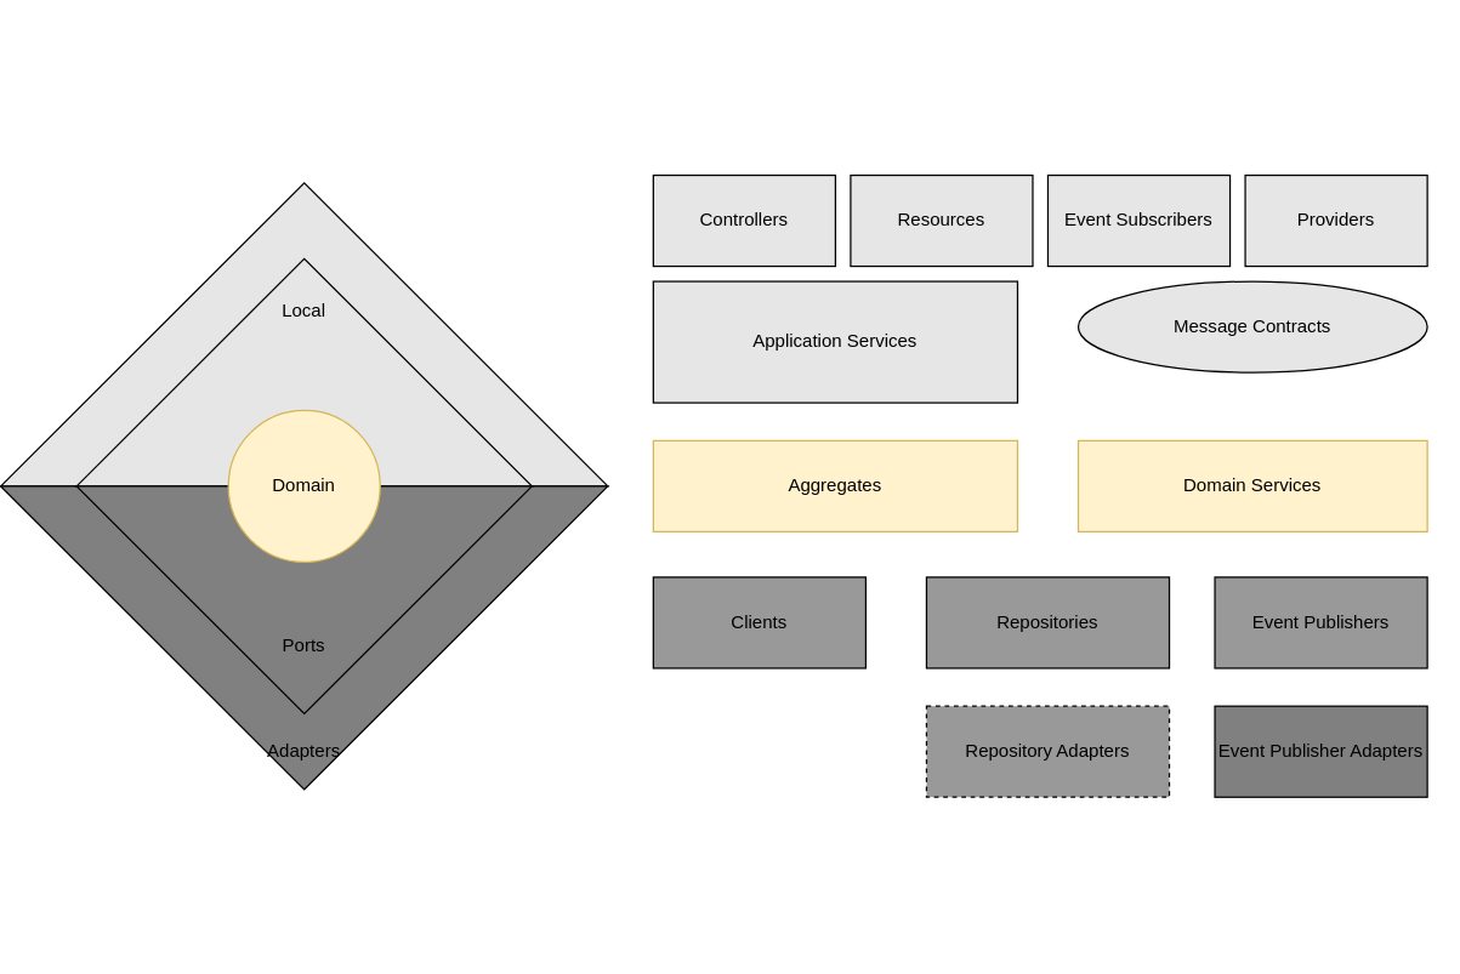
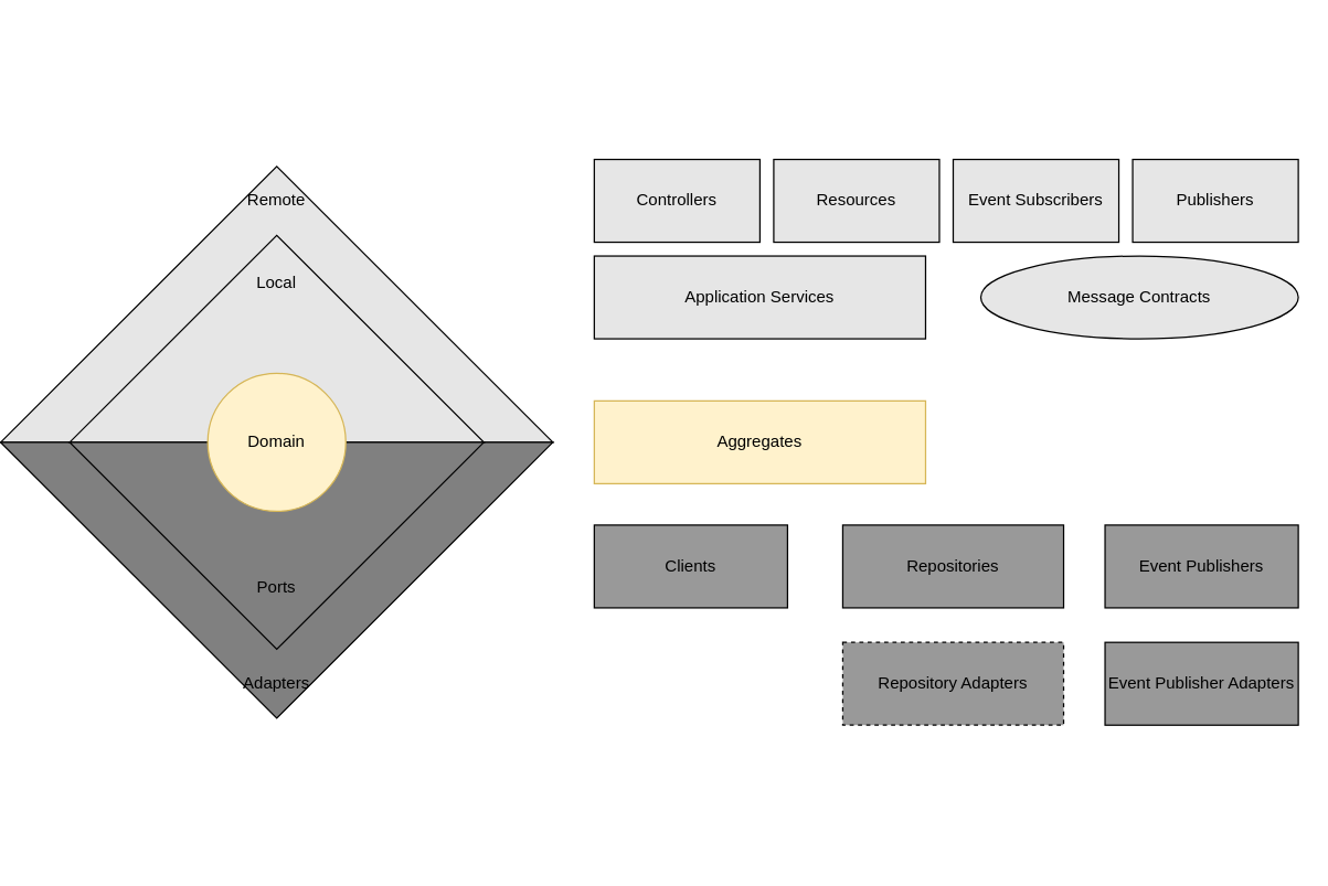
  <mxCell id="0" />
  <mxCell id="1" parent="0" />
  <mxCell id="2" value="" style="triangle;whiteSpace=wrap;html=1;sketch=0;rotation=-90;fillColor=#E6E6E6;" vertex="1" parent="1"><mxGeometry x="20" y="20" width="200" height="400" as="geometry" /></mxCell>
  <mxCell id="3" value="" style="triangle;whiteSpace=wrap;html=1;sketch=0;rotation=90;fillColor=#808080;" vertex="1" parent="1"><mxGeometry x="20" y="220" width="200" height="400" as="geometry" /></mxCell>
  <mxCell id="4" value="" style="triangle;whiteSpace=wrap;html=1;sketch=0;rotation=-90;fillColor=#E6E6E6;" vertex="1" parent="1"><mxGeometry x="45" y="95" width="150" height="300" as="geometry" /></mxCell>
  <mxCell id="5" value="" style="triangle;whiteSpace=wrap;html=1;sketch=0;rotation=90;fillColor=#808080;" vertex="1" parent="1"><mxGeometry x="45" y="245" width="150" height="300" as="geometry" /></mxCell>
  <mxCell id="6" value="" style="ellipse;whiteSpace=wrap;html=1;aspect=fixed;sketch=0;fillColor=#fff2cc;strokeColor=#d6b656;" vertex="1" parent="1"><mxGeometry x="70" y="270" width="100" height="100" as="geometry" /></mxCell>
+ <mxCell id="7" value="Remote" style="text;html=1;strokeColor=none;fillColor=none;align=center;verticalAlign=middle;whiteSpace=wrap;rounded=0;sketch=0;" vertex="1" parent="1"><mxGeometry x="90" y="130" width="60" height="30" as="geometry" /></mxCell>
  <mxCell id="8" value="Local" style="text;html=1;strokeColor=none;fillColor=none;align=center;verticalAlign=middle;whiteSpace=wrap;rounded=0;sketch=0;" vertex="1" parent="1"><mxGeometry x="90" y="190" width="60" height="30" as="geometry" /></mxCell>
  <mxCell id="9" value="Domain" style="text;html=1;strokeColor=none;fillColor=none;align=center;verticalAlign=middle;whiteSpace=wrap;rounded=0;sketch=0;" vertex="1" parent="1"><mxGeometry x="90" y="305" width="60" height="30" as="geometry" /></mxCell>
  <mxCell id="10" value="Ports" style="text;html=1;strokeColor=none;fillColor=none;align=center;verticalAlign=middle;whiteSpace=wrap;rounded=0;sketch=0;" vertex="1" parent="1"><mxGeometry x="90" y="410" width="60" height="30" as="geometry" /></mxCell>
  <mxCell id="11" value="Adapters" style="text;html=1;strokeColor=none;fillColor=none;align=center;verticalAlign=middle;whiteSpace=wrap;rounded=0;sketch=0;" vertex="1" parent="1"><mxGeometry x="90" y="480" width="60" height="30" as="geometry" /></mxCell>
  <mxCell id="12" value="Aggregates" style="rounded=0;whiteSpace=wrap;html=1;sketch=0;fillColor=#fff2cc;strokeColor=#d6b656;" vertex="1" parent="1"><mxGeometry x="350" y="290" width="240" height="60" as="geometry" /></mxCell>
- <mxCell id="13" value="Domain Services" style="rounded=0;whiteSpace=wrap;html=1;sketch=0;fillColor=#fff2cc;strokeColor=#d6b656;" vertex="1" parent="1"><mxGeometry x="630" y="290" width="230" height="60" as="geometry" /></mxCell>
  <mxCell id="14" value="Controllers" style="rounded=0;whiteSpace=wrap;html=1;sketch=0;fillColor=#E6E6E6;" vertex="1" parent="1"><mxGeometry x="350" y="115" width="120" height="60" as="geometry" /></mxCell>
  <mxCell id="15" value="Resources" style="rounded=0;whiteSpace=wrap;html=1;sketch=0;fillColor=#E6E6E6;" vertex="1" parent="1"><mxGeometry x="480" y="115" width="120" height="60" as="geometry" /></mxCell>
  <mxCell id="16" value="Event Subscribers" style="rounded=0;whiteSpace=wrap;html=1;sketch=0;fillColor=#E6E6E6;" vertex="1" parent="1"><mxGeometry x="610" y="115" width="120" height="60" as="geometry" /></mxCell>
- <mxCell id="17" value="Providers" style="rounded=0;whiteSpace=wrap;html=1;sketch=0;fillColor=#E6E6E6;" vertex="1" parent="1"><mxGeometry x="740" y="115" width="120" height="60" as="geometry" /></mxCell>
- <mxCell id="18" value="Application Services" style="rounded=0;whiteSpace=wrap;html=1;sketch=0;fillColor=#E6E6E6;" vertex="1" parent="1"><mxGeometry x="350" y="185" width="240" height="80" as="geometry" /></mxCell>
+ <mxCell id="17" value="Publishers" style="rounded=0;whiteSpace=wrap;html=1;sketch=0;fillColor=#E6E6E6;" vertex="1" parent="1"><mxGeometry x="740" y="115" width="120" height="60" as="geometry" /></mxCell>
+ <mxCell id="18" value="Application Services" style="rounded=0;whiteSpace=wrap;html=1;sketch=0;fillColor=#E6E6E6;" vertex="1" parent="1"><mxGeometry x="350" y="185" width="240" height="60" as="geometry" /></mxCell>
  <mxCell id="19" value="Message Contracts" style="ellipse;whiteSpace=wrap;html=1;sketch=0;fillColor=#E6E6E6;" vertex="1" parent="1"><mxGeometry x="630" y="185" width="230" height="60" as="geometry" /></mxCell>
  <mxCell id="20" value="Clients" style="rounded=0;whiteSpace=wrap;html=1;sketch=0;fillColor=#999999;" vertex="1" parent="1"><mxGeometry x="350" y="380" width="140" height="60" as="geometry" /></mxCell>
  <mxCell id="21" value="Repositories" style="rounded=0;whiteSpace=wrap;html=1;sketch=0;fillColor=#999999;" vertex="1" parent="1"><mxGeometry x="530" y="380" width="160" height="60" as="geometry" /></mxCell>
  <mxCell id="22" value="Event Publishers" style="rounded=0;whiteSpace=wrap;html=1;sketch=0;fillColor=#999999;" vertex="1" parent="1"><mxGeometry x="720" y="380" width="140" height="60" as="geometry" /></mxCell>
  <mxCell id="23" value="Repository Adapters" style="rounded=0;whiteSpace=wrap;html=1;sketch=0;fillColor=#999999;dashed=1;" vertex="1" parent="1"><mxGeometry x="530" y="465" width="160" height="60" as="geometry" /></mxCell>
- <mxCell id="24" value="Event Publisher Adapters" style="rounded=0;whiteSpace=wrap;html=1;sketch=0;fillColor=#808080;" vertex="1" parent="1"><mxGeometry x="720" y="465" width="140" height="60" as="geometry" /></mxCell>
+ <mxCell id="24" value="Event Publisher Adapters" style="rounded=0;whiteSpace=wrap;html=1;sketch=0;fillColor=#999999;" vertex="1" parent="1"><mxGeometry x="720" y="465" width="140" height="60" as="geometry" /></mxCell>
